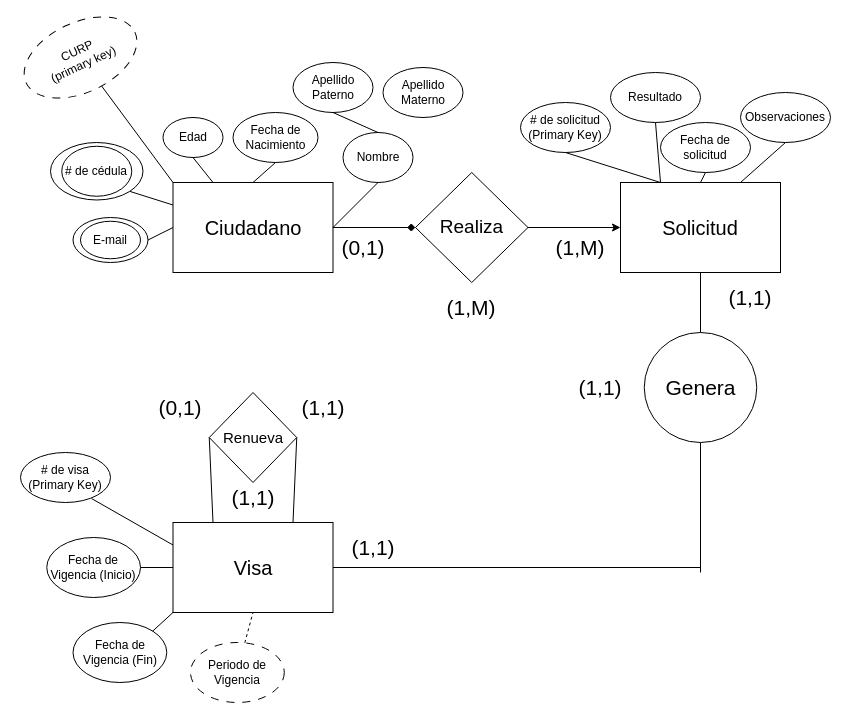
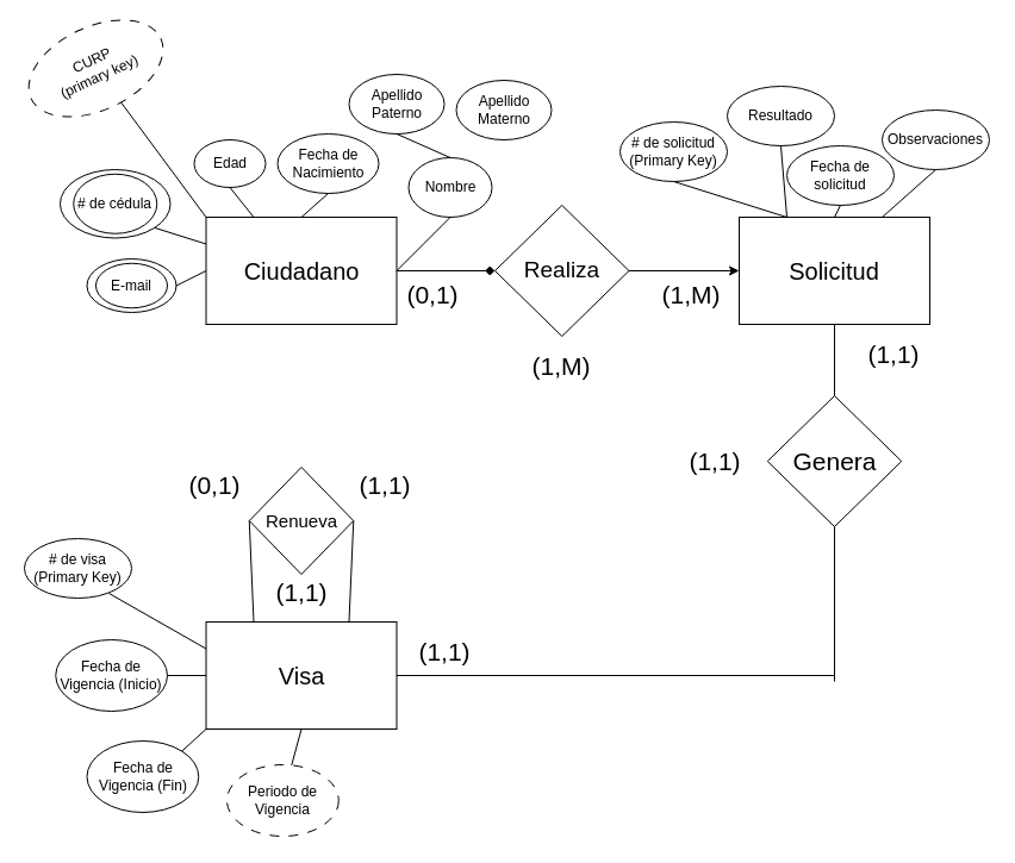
  <mxCell id="0" />
  <mxCell id="1" parent="0" />
  <mxCell id="2" value="&lt;font style=&quot;font-size: 20px;&quot;&gt;Ciudadano&lt;/font&gt;" style="rounded=0;whiteSpace=wrap;html=1;" vertex="1" parent="1"><mxGeometry x="172.5" y="180" width="160" height="90" as="geometry" /></mxCell>
  <mxCell id="3" value="&lt;font style=&quot;font-size: 20px;&quot;&gt;Solicitud&lt;/font&gt;" style="rounded=0;whiteSpace=wrap;html=1;" vertex="1" parent="1"><mxGeometry x="620" y="180" width="160" height="90" as="geometry" /></mxCell>
  <mxCell id="4" value="&lt;font style=&quot;font-size: 20px;&quot;&gt;Visa&lt;/font&gt;" style="rounded=0;whiteSpace=wrap;html=1;" vertex="1" parent="1"><mxGeometry x="172.5" y="520" width="160" height="90" as="geometry" /></mxCell>
  <mxCell id="5" value="CURP&lt;br&gt; (primary key)" style="ellipse;whiteSpace=wrap;html=1;rotation=-25;dashed=1;dashPattern=8 8;" vertex="1" parent="1"><mxGeometry x="20" y="20" width="120" height="70" as="geometry" /></mxCell>
  <mxCell id="6" value="Nombre" style="ellipse;whiteSpace=wrap;html=1;rotation=0;" vertex="1" parent="1"><mxGeometry x="342.5" y="130" width="70" height="50" as="geometry" /></mxCell>
  <mxCell id="7" value="Apellido Materno" style="ellipse;whiteSpace=wrap;html=1;rotation=0;" vertex="1" parent="1"><mxGeometry x="382.5" y="65" width="80" height="50" as="geometry" /></mxCell>
  <mxCell id="8" value="Fecha de&lt;br&gt; Nacimiento" style="ellipse;whiteSpace=wrap;html=1;rotation=0;" vertex="1" parent="1"><mxGeometry x="232.5" y="110" width="85" height="50" as="geometry" /></mxCell>
  <mxCell id="9" value="Edad" style="ellipse;whiteSpace=wrap;html=1;rotation=0;" vertex="1" parent="1"><mxGeometry x="162.5" y="115" width="60" height="40" as="geometry" /></mxCell>
  <mxCell id="10" value="" style="ellipse;whiteSpace=wrap;html=1;" vertex="1" parent="1"><mxGeometry x="72.5" y="215" width="75" height="45" as="geometry" /></mxCell>
  <mxCell id="11" value="E-mail" style="ellipse;whiteSpace=wrap;html=1;rotation=0;" vertex="1" parent="1"><mxGeometry x="80" y="218.75" width="60" height="37.5" as="geometry" /></mxCell>
  <mxCell id="12" value="" style="endArrow=none;html=1;rounded=0;exitX=1;exitY=0.5;exitDx=0;exitDy=0;entryX=0;entryY=0.5;entryDx=0;entryDy=0;" edge="1" parent="1" source="10" target="2"><mxGeometry width="50" height="50" relative="1" as="geometry"><mxPoint x="312.5" y="320" as="sourcePoint" /><mxPoint x="362.5" y="270" as="targetPoint" /></mxGeometry></mxCell>
  <mxCell id="13" value="" style="endArrow=none;html=1;rounded=0;exitX=0.5;exitY=1;exitDx=0;exitDy=0;entryX=1;entryY=0.5;entryDx=0;entryDy=0;" edge="1" parent="1" source="6" target="2"><mxGeometry width="50" height="50" relative="1" as="geometry"><mxPoint x="148.5" y="315" as="sourcePoint" /><mxPoint x="182.5" y="280" as="targetPoint" /></mxGeometry></mxCell>
  <mxCell id="14" value="" style="endArrow=none;html=1;rounded=0;exitX=0.25;exitY=0;exitDx=0;exitDy=0;entryX=0.5;entryY=1;entryDx=0;entryDy=0;" edge="1" parent="1" source="2" target="9"><mxGeometry width="50" height="50" relative="1" as="geometry"><mxPoint x="158.5" y="325" as="sourcePoint" /><mxPoint x="192.5" y="290" as="targetPoint" /></mxGeometry></mxCell>
  <mxCell id="15" value="" style="endArrow=none;html=1;rounded=0;exitX=0.5;exitY=0;exitDx=0;exitDy=0;entryX=0.5;entryY=1;entryDx=0;entryDy=0;" edge="1" parent="1" source="2" target="8"><mxGeometry width="50" height="50" relative="1" as="geometry"><mxPoint x="222.5" y="190" as="sourcePoint" /><mxPoint x="162.5" y="150" as="targetPoint" /></mxGeometry></mxCell>
  <mxCell id="16" value="" style="endArrow=none;html=1;rounded=0;exitX=0;exitY=0;exitDx=0;exitDy=0;" edge="1" parent="1" source="2" target="5"><mxGeometry width="50" height="50" relative="1" as="geometry"><mxPoint x="352.5" y="350" as="sourcePoint" /><mxPoint x="402.5" y="300" as="targetPoint" /></mxGeometry></mxCell>
  <mxCell id="17" value="Apellido Paterno" style="ellipse;whiteSpace=wrap;html=1;rotation=0;" vertex="1" parent="1"><mxGeometry x="292.5" y="60" width="80" height="50" as="geometry" /></mxCell>
  <mxCell id="18" value="" style="endArrow=none;html=1;rounded=0;exitX=0.5;exitY=0;exitDx=0;exitDy=0;entryX=0.5;entryY=1;entryDx=0;entryDy=0;" edge="1" parent="1" source="6" target="17"><mxGeometry width="50" height="50" relative="1" as="geometry"><mxPoint x="202.5" y="180" as="sourcePoint" /><mxPoint x="342.5" y="100" as="targetPoint" /></mxGeometry></mxCell>
  <mxCell id="19" value="" style="ellipse;whiteSpace=wrap;html=1;" vertex="1" parent="1"><mxGeometry x="50" y="140" width="92.5" height="57.5" as="geometry" /></mxCell>
  <mxCell id="20" value="# de cédula" style="ellipse;whiteSpace=wrap;html=1;rotation=0;" vertex="1" parent="1"><mxGeometry x="61.25" y="143.75" width="70" height="50" as="geometry" /></mxCell>
  <mxCell id="21" value="" style="endArrow=none;html=1;rounded=0;exitX=1;exitY=1;exitDx=0;exitDy=0;entryX=0;entryY=0.25;entryDx=0;entryDy=0;" edge="1" parent="1" source="19" target="2"><mxGeometry width="50" height="50" relative="1" as="geometry"><mxPoint x="157.5" y="248" as="sourcePoint" /><mxPoint x="182.5" y="235" as="targetPoint" /></mxGeometry></mxCell>
  <mxCell id="22" value="&lt;font style=&quot;font-size: 15px;&quot;&gt;Renueva&lt;/font&gt;" style="rhombus;whiteSpace=wrap;html=1;" vertex="1" parent="1"><mxGeometry x="208.75" y="390" width="87.5" height="90" as="geometry" /></mxCell>
  <mxCell id="23" value="&lt;font style=&quot;font-size: 19px;&quot;&gt;Realiza&lt;/font&gt;" style="rhombus;whiteSpace=wrap;html=1;" vertex="1" parent="1"><mxGeometry x="415" y="170" width="112.5" height="110" as="geometry" /></mxCell>
  <mxCell id="24" value="" style="endArrow=diamond;html=1;rounded=0;entryX=0;entryY=0.5;entryDx=0;entryDy=0;exitX=1;exitY=0.5;exitDx=0;exitDy=0;" edge="1" parent="1" source="2" target="23"><mxGeometry width="50" height="50" relative="1" as="geometry"><mxPoint x="330" y="400" as="sourcePoint" /><mxPoint x="380" y="350" as="targetPoint" /></mxGeometry></mxCell>
  <mxCell id="25" value="# de solicitud (Primary Key)" style="ellipse;whiteSpace=wrap;html=1;rotation=0;" vertex="1" parent="1"><mxGeometry x="520" y="100" width="90" height="50" as="geometry" /></mxCell>
  <mxCell id="26" value="" style="endArrow=none;html=1;rounded=0;entryX=0.5;entryY=1;entryDx=0;entryDy=0;exitX=0.25;exitY=0;exitDx=0;exitDy=0;" edge="1" parent="1" target="25" source="3"><mxGeometry width="50" height="50" relative="1" as="geometry"><mxPoint x="625" y="125" as="sourcePoint" /><mxPoint x="519.5" y="55" as="targetPoint" /></mxGeometry></mxCell>
  <mxCell id="27" value="Fecha de solicitud" style="ellipse;whiteSpace=wrap;html=1;rotation=0;" vertex="1" parent="1"><mxGeometry x="660" y="120" width="90" height="50" as="geometry" /></mxCell>
  <mxCell id="28" value="" style="endArrow=none;html=1;rounded=0;entryX=0.5;entryY=1;entryDx=0;entryDy=0;exitX=0.5;exitY=0;exitDx=0;exitDy=0;" edge="1" parent="1" source="3" target="27"><mxGeometry width="50" height="50" relative="1" as="geometry"><mxPoint x="670" y="190" as="sourcePoint" /><mxPoint x="575" y="160" as="targetPoint" /></mxGeometry></mxCell>
  <mxCell id="29" value="Observaciones" style="ellipse;whiteSpace=wrap;html=1;rotation=0;" vertex="1" parent="1"><mxGeometry x="740" y="90" width="90" height="50" as="geometry" /></mxCell>
  <mxCell id="30" value="" style="endArrow=none;html=1;rounded=0;entryX=0.5;entryY=1;entryDx=0;entryDy=0;exitX=0.75;exitY=0;exitDx=0;exitDy=0;" edge="1" parent="1" source="3" target="29"><mxGeometry width="50" height="50" relative="1" as="geometry"><mxPoint x="710" y="190" as="sourcePoint" /><mxPoint x="685" y="154" as="targetPoint" /></mxGeometry></mxCell>
  <mxCell id="31" value="Resultado" style="ellipse;whiteSpace=wrap;html=1;rotation=0;" vertex="1" parent="1"><mxGeometry x="610" y="70" width="90" height="50" as="geometry" /></mxCell>
  <mxCell id="32" value="" style="endArrow=none;html=1;rounded=0;entryX=0.5;entryY=1;entryDx=0;entryDy=0;exitX=0.25;exitY=0;exitDx=0;exitDy=0;" edge="1" parent="1" source="3" target="31"><mxGeometry width="50" height="50" relative="1" as="geometry"><mxPoint x="650" y="180" as="sourcePoint" /><mxPoint x="575" y="160" as="targetPoint" /></mxGeometry></mxCell>
  <mxCell id="33" value="# de visa (Primary Key)" style="ellipse;whiteSpace=wrap;html=1;rotation=0;" vertex="1" parent="1"><mxGeometry x="20" y="450" width="90" height="50" as="geometry" /></mxCell>
  <mxCell id="34" value="Fecha de Vigencia (Inicio)" style="ellipse;whiteSpace=wrap;html=1;rotation=0;" vertex="1" parent="1"><mxGeometry x="46.25" y="535" width="93.75" height="60" as="geometry" /></mxCell>
  <mxCell id="35" value="Fecha de Vigencia (Fin)" style="ellipse;whiteSpace=wrap;html=1;rotation=0;" vertex="1" parent="1"><mxGeometry x="72.5" y="620" width="93.75" height="60" as="geometry" /></mxCell>
  <mxCell id="36" value="" style="endArrow=none;html=1;rounded=0;exitX=0.789;exitY=0.92;exitDx=0;exitDy=0;entryX=0;entryY=0.25;entryDx=0;entryDy=0;exitPerimeter=0;" edge="1" parent="1" source="33" target="4"><mxGeometry width="50" height="50" relative="1" as="geometry"><mxPoint x="320" y="420" as="sourcePoint" /><mxPoint x="370" y="370" as="targetPoint" /></mxGeometry></mxCell>
  <mxCell id="37" value="" style="endArrow=none;html=1;rounded=0;exitX=1;exitY=0.5;exitDx=0;exitDy=0;entryX=0;entryY=0.5;entryDx=0;entryDy=0;" edge="1" parent="1" source="34" target="4"><mxGeometry width="50" height="50" relative="1" as="geometry"><mxPoint x="165" y="495" as="sourcePoint" /><mxPoint x="223" y="530" as="targetPoint" /></mxGeometry></mxCell>
  <mxCell id="38" value="" style="endArrow=none;html=1;rounded=0;exitX=1;exitY=0;exitDx=0;exitDy=0;entryX=0;entryY=1;entryDx=0;entryDy=0;" edge="1" parent="1" source="35" target="4"><mxGeometry width="50" height="50" relative="1" as="geometry"><mxPoint x="150" y="575" as="sourcePoint" /><mxPoint x="183" y="575" as="targetPoint" /></mxGeometry></mxCell>
  <mxCell id="39" value="Periodo de Vigencia" style="ellipse;whiteSpace=wrap;html=1;rotation=0;dashed=1;dashPattern=8 8;" vertex="1" parent="1"><mxGeometry x="190" y="640" width="93.75" height="60" as="geometry" /></mxCell>
- <mxCell id="40" value="" style="endArrow=none;html=1;rounded=0;entryX=0.5;entryY=1;entryDx=0;entryDy=0;dashed=1;" edge="1" parent="1" source="39" target="4"><mxGeometry width="50" height="50" relative="1" as="geometry"><mxPoint x="162" y="639" as="sourcePoint" /><mxPoint x="183" y="620" as="targetPoint" /></mxGeometry></mxCell>
+ <mxCell id="40" value="" style="endArrow=none;html=1;rounded=0;entryX=0.5;entryY=1;entryDx=0;entryDy=0;" edge="1" parent="1" source="39" target="4"><mxGeometry width="50" height="50" relative="1" as="geometry"><mxPoint x="162" y="639" as="sourcePoint" /><mxPoint x="183" y="620" as="targetPoint" /></mxGeometry></mxCell>
  <mxCell id="41" value="&lt;font style=&quot;font-size: 21px;&quot;&gt;(0,1)&lt;/font&gt;" style="text;html=1;align=center;verticalAlign=middle;whiteSpace=wrap;rounded=0;" vertex="1" parent="1"><mxGeometry x="332.5" y="230" width="60" height="30" as="geometry" /></mxCell>
  <mxCell id="42" value="" style="endArrow=classic;html=1;rounded=0;exitX=1;exitY=0.5;exitDx=0;exitDy=0;entryX=0;entryY=0.5;entryDx=0;entryDy=0;" edge="1" parent="1" source="23" target="3"><mxGeometry width="50" height="50" relative="1" as="geometry"><mxPoint x="550" y="320" as="sourcePoint" /><mxPoint x="600" y="270" as="targetPoint" /></mxGeometry></mxCell>
  <mxCell id="43" value="&lt;font style=&quot;font-size: 21px;&quot;&gt;(1,M)&lt;/font&gt;" style="text;html=1;align=center;verticalAlign=middle;whiteSpace=wrap;rounded=0;" vertex="1" parent="1"><mxGeometry x="550" y="230" width="60" height="30" as="geometry" /></mxCell>
  <mxCell id="44" value="&lt;font style=&quot;font-size: 21px;&quot;&gt;(1,M)&lt;/font&gt;" style="text;html=1;align=center;verticalAlign=middle;whiteSpace=wrap;rounded=0;" vertex="1" parent="1"><mxGeometry x="441.25" y="290" width="60" height="30" as="geometry" /></mxCell>
  <mxCell id="45" value="&lt;font style=&quot;font-size: 21px;&quot;&gt;(1,1)&lt;/font&gt;" style="text;html=1;align=center;verticalAlign=middle;whiteSpace=wrap;rounded=0;" vertex="1" parent="1"><mxGeometry x="292.5" y="390" width="60" height="30" as="geometry" /></mxCell>
  <mxCell id="46" value="&lt;font style=&quot;font-size: 21px;&quot;&gt;(1,1)&lt;/font&gt;" style="text;html=1;align=center;verticalAlign=middle;whiteSpace=wrap;rounded=0;" vertex="1" parent="1"><mxGeometry x="342.5" y="530" width="60" height="30" as="geometry" /></mxCell>
- <mxCell id="47" value="&lt;font style=&quot;font-size: 21px;&quot;&gt;Genera&lt;/font&gt;" style="ellipse;whiteSpace=wrap;html=1;" vertex="1" parent="1"><mxGeometry x="643.75" y="330" width="112.5" height="110" as="geometry" /></mxCell>
+ <mxCell id="47" value="&lt;font style=&quot;font-size: 21px;&quot;&gt;Genera&lt;/font&gt;" style="rhombus;whiteSpace=wrap;html=1;" vertex="1" parent="1"><mxGeometry x="643.75" y="330" width="112.5" height="110" as="geometry" /></mxCell>
  <mxCell id="48" value="&lt;font style=&quot;font-size: 21px;&quot;&gt;(1,1)&lt;/font&gt;" style="text;html=1;align=center;verticalAlign=middle;whiteSpace=wrap;rounded=0;" vertex="1" parent="1"><mxGeometry x="720" y="280" width="60" height="30" as="geometry" /></mxCell>
  <mxCell id="49" value="" style="endArrow=none;html=1;rounded=0;entryX=0.5;entryY=0;entryDx=0;entryDy=0;exitX=0.5;exitY=1;exitDx=0;exitDy=0;" edge="1" parent="1" source="3" target="47"><mxGeometry width="50" height="50" relative="1" as="geometry"><mxPoint x="630" y="330" as="sourcePoint" /><mxPoint x="630" y="400" as="targetPoint" /></mxGeometry></mxCell>
  <mxCell id="50" value="" style="endArrow=none;html=1;rounded=0;exitX=1;exitY=0.5;exitDx=0;exitDy=0;" edge="1" parent="1" source="4"><mxGeometry width="50" height="50" relative="1" as="geometry"><mxPoint x="450" y="560" as="sourcePoint" /><mxPoint x="700" y="565" as="targetPoint" /></mxGeometry></mxCell>
  <mxCell id="51" value="" style="endArrow=none;html=1;rounded=0;entryX=0.5;entryY=1;entryDx=0;entryDy=0;" edge="1" parent="1" target="47"><mxGeometry width="50" height="50" relative="1" as="geometry"><mxPoint x="700" y="570" as="sourcePoint" /><mxPoint x="720" y="485" as="targetPoint" /></mxGeometry></mxCell>
  <mxCell id="52" value="&lt;font style=&quot;font-size: 21px;&quot;&gt;(1,1)&lt;/font&gt;" style="text;html=1;align=center;verticalAlign=middle;whiteSpace=wrap;rounded=0;" vertex="1" parent="1"><mxGeometry x="570" y="370" width="60" height="30" as="geometry" /></mxCell>
  <mxCell id="53" value="" style="endArrow=none;html=1;rounded=0;entryX=0;entryY=0.5;entryDx=0;entryDy=0;exitX=0.25;exitY=0;exitDx=0;exitDy=0;" edge="1" parent="1" source="4" target="22"><mxGeometry width="50" height="50" relative="1" as="geometry"><mxPoint x="167.5" y="480" as="sourcePoint" /><mxPoint x="217.5" y="430" as="targetPoint" /></mxGeometry></mxCell>
  <mxCell id="54" value="" style="endArrow=none;html=1;rounded=0;entryX=1;entryY=0.5;entryDx=0;entryDy=0;exitX=0.75;exitY=0;exitDx=0;exitDy=0;" edge="1" parent="1" source="4" target="22"><mxGeometry width="50" height="50" relative="1" as="geometry"><mxPoint x="223" y="530" as="sourcePoint" /><mxPoint x="219" y="415" as="targetPoint" /></mxGeometry></mxCell>
  <mxCell id="55" value="&lt;font style=&quot;font-size: 21px;&quot;&gt;(0,1)&lt;/font&gt;" style="text;html=1;align=center;verticalAlign=middle;whiteSpace=wrap;rounded=0;" vertex="1" parent="1"><mxGeometry x="150" y="390" width="60" height="30" as="geometry" /></mxCell>
  <mxCell id="56" value="&lt;font style=&quot;font-size: 21px;&quot;&gt;(1,1)&lt;/font&gt;" style="text;html=1;align=center;verticalAlign=middle;whiteSpace=wrap;rounded=0;" vertex="1" parent="1"><mxGeometry x="222.5" y="480" width="60" height="30" as="geometry" /></mxCell>
